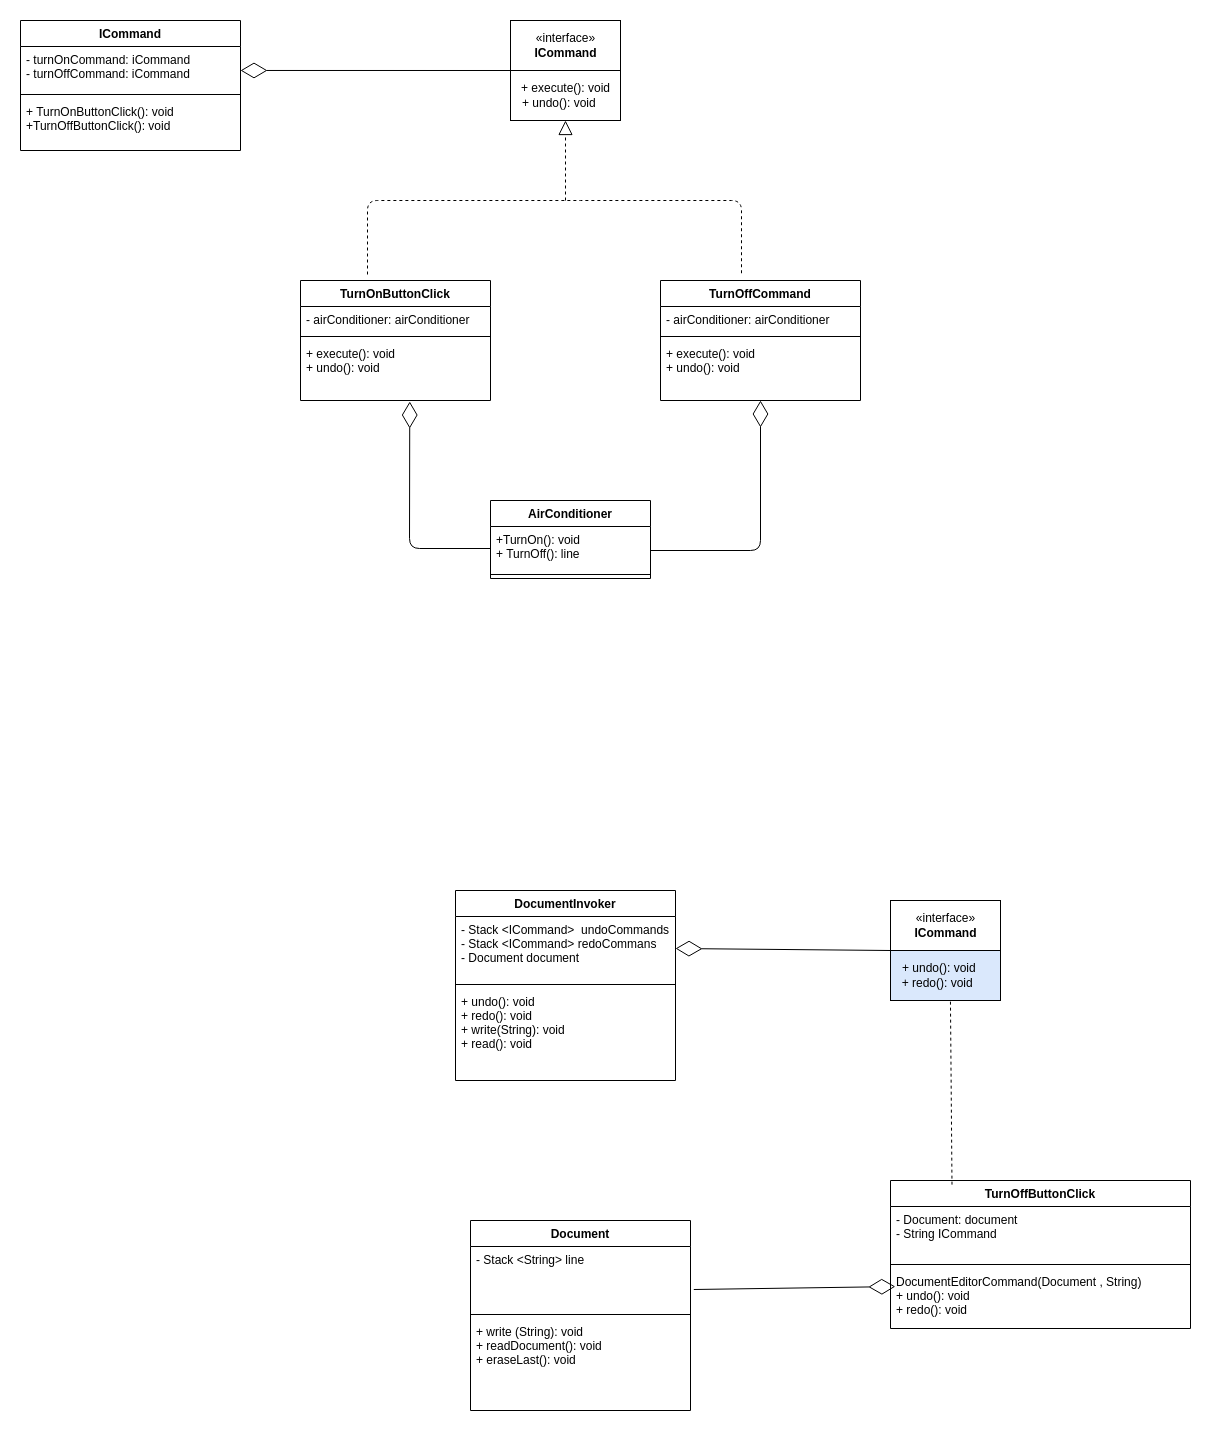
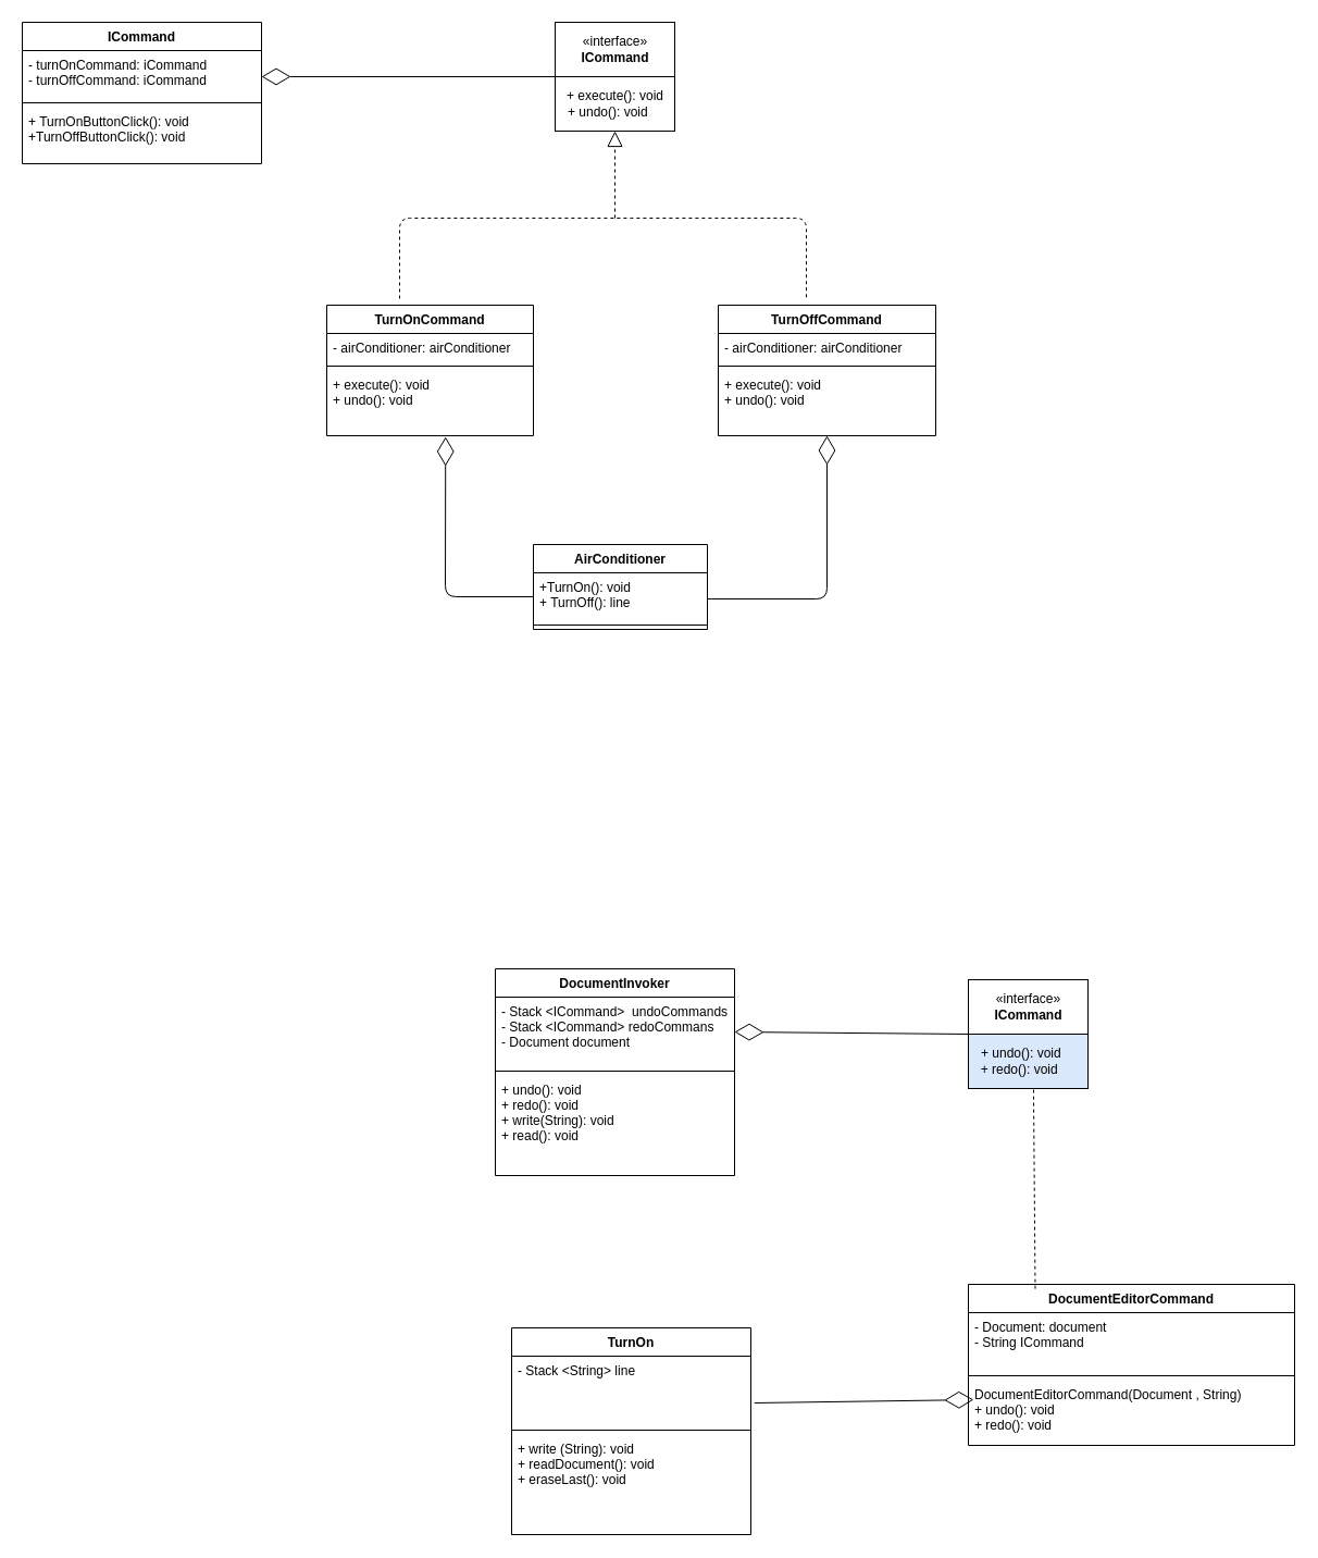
  <mxCell id="0" />
  <mxCell id="1" parent="0" />
  <mxCell id="2" value="«interface»&lt;br&gt;&lt;b&gt;ICommand&lt;/b&gt;" style="html=1;" parent="1" vertex="1"><mxGeometry x="510" y="20" width="110" height="50" as="geometry" /></mxCell>
  <mxCell id="3" value="+ execute(): void&lt;br&gt;+ undo(): void&amp;nbsp; &amp;nbsp;&amp;nbsp;" style="html=1;" parent="1" vertex="1"><mxGeometry x="510" y="70" width="110" height="50" as="geometry" /></mxCell>
- <mxCell id="4" value="TurnOnButtonClick" style="swimlane;fontStyle=1;align=center;verticalAlign=top;childLayout=stackLayout;horizontal=1;startSize=26;horizontalStack=0;resizeParent=1;resizeParentMax=0;resizeLast=0;collapsible=1;marginBottom=0;" parent="1" vertex="1"><mxGeometry x="300" y="280" width="190" height="120" as="geometry" /></mxCell>
+ <mxCell id="4" value="TurnOnCommand" style="swimlane;fontStyle=1;align=center;verticalAlign=top;childLayout=stackLayout;horizontal=1;startSize=26;horizontalStack=0;resizeParent=1;resizeParentMax=0;resizeLast=0;collapsible=1;marginBottom=0;" parent="1" vertex="1"><mxGeometry x="300" y="280" width="190" height="120" as="geometry" /></mxCell>
  <mxCell id="5" value="- airConditioner: airConditioner" style="text;strokeColor=none;fillColor=none;align=left;verticalAlign=top;spacingLeft=4;spacingRight=4;overflow=hidden;rotatable=0;points=[[0,0.5],[1,0.5]];portConstraint=eastwest;" parent="4" vertex="1"><mxGeometry y="26" width="190" height="26" as="geometry" /></mxCell>
  <mxCell id="6" value="" style="line;strokeWidth=1;fillColor=none;align=left;verticalAlign=middle;spacingTop=-1;spacingLeft=3;spacingRight=3;rotatable=0;labelPosition=right;points=[];portConstraint=eastwest;" parent="4" vertex="1"><mxGeometry y="52" width="190" height="8" as="geometry" /></mxCell>
  <mxCell id="7" value="+ execute(): void&#10;+ undo(): void" style="text;strokeColor=none;fillColor=none;align=left;verticalAlign=top;spacingLeft=4;spacingRight=4;overflow=hidden;rotatable=0;points=[[0,0.5],[1,0.5]];portConstraint=eastwest;" parent="4" vertex="1"><mxGeometry y="60" width="190" height="60" as="geometry" /></mxCell>
  <mxCell id="8" value="TurnOffCommand" style="swimlane;fontStyle=1;align=center;verticalAlign=top;childLayout=stackLayout;horizontal=1;startSize=26;horizontalStack=0;resizeParent=1;resizeParentMax=0;resizeLast=0;collapsible=1;marginBottom=0;" parent="1" vertex="1"><mxGeometry x="660" y="280" width="200" height="120" as="geometry" /></mxCell>
  <mxCell id="9" value="- airConditioner: airConditioner" style="text;strokeColor=none;fillColor=none;align=left;verticalAlign=top;spacingLeft=4;spacingRight=4;overflow=hidden;rotatable=0;points=[[0,0.5],[1,0.5]];portConstraint=eastwest;" parent="8" vertex="1"><mxGeometry y="26" width="200" height="26" as="geometry" /></mxCell>
  <mxCell id="10" value="" style="line;strokeWidth=1;fillColor=none;align=left;verticalAlign=middle;spacingTop=-1;spacingLeft=3;spacingRight=3;rotatable=0;labelPosition=right;points=[];portConstraint=eastwest;" parent="8" vertex="1"><mxGeometry y="52" width="200" height="8" as="geometry" /></mxCell>
  <mxCell id="11" value="+ execute(): void&#10;+ undo(): void" style="text;strokeColor=none;fillColor=none;align=left;verticalAlign=top;spacingLeft=4;spacingRight=4;overflow=hidden;rotatable=0;points=[[0,0.5],[1,0.5]];portConstraint=eastwest;" parent="8" vertex="1"><mxGeometry y="60" width="200" height="60" as="geometry" /></mxCell>
  <mxCell id="12" value="" style="endArrow=block;dashed=1;endFill=0;endSize=12;html=1;entryX=0.5;entryY=1;entryDx=0;entryDy=0;" parent="1" target="3" edge="1"><mxGeometry width="160" relative="1" as="geometry"><mxPoint x="565" y="200" as="sourcePoint" /><mxPoint x="760" y="240" as="targetPoint" /></mxGeometry></mxCell>
  <mxCell id="13" value="" style="endArrow=none;dashed=1;html=1;" parent="1" edge="1"><mxGeometry width="50" height="50" relative="1" as="geometry"><mxPoint x="367" y="274" as="sourcePoint" /><mxPoint x="741" y="274" as="targetPoint" /><Array as="points"><mxPoint x="367" y="200" /><mxPoint x="570" y="200" /><mxPoint x="741" y="200" /></Array></mxGeometry></mxCell>
  <mxCell id="14" value="ICommand" style="swimlane;fontStyle=1;align=center;verticalAlign=top;childLayout=stackLayout;horizontal=1;startSize=26;horizontalStack=0;resizeParent=1;resizeParentMax=0;resizeLast=0;collapsible=1;marginBottom=0;" parent="1" vertex="1"><mxGeometry x="20" y="20" width="220" height="130" as="geometry" /></mxCell>
  <mxCell id="15" value="- turnOnCommand: iCommand&#10;- turnOffCommand: iCommand" style="text;strokeColor=none;fillColor=none;align=left;verticalAlign=top;spacingLeft=4;spacingRight=4;overflow=hidden;rotatable=0;points=[[0,0.5],[1,0.5]];portConstraint=eastwest;" parent="14" vertex="1"><mxGeometry y="26" width="220" height="44" as="geometry" /></mxCell>
  <mxCell id="16" value="" style="line;strokeWidth=1;fillColor=none;align=left;verticalAlign=middle;spacingTop=-1;spacingLeft=3;spacingRight=3;rotatable=0;labelPosition=right;points=[];portConstraint=eastwest;" parent="14" vertex="1"><mxGeometry y="70" width="220" height="8" as="geometry" /></mxCell>
  <mxCell id="17" value="+ TurnOnButtonClick(): void&#10;+TurnOffButtonClick(): void" style="text;strokeColor=none;fillColor=none;align=left;verticalAlign=top;spacingLeft=4;spacingRight=4;overflow=hidden;rotatable=0;points=[[0,0.5],[1,0.5]];portConstraint=eastwest;" parent="14" vertex="1"><mxGeometry y="78" width="220" height="52" as="geometry" /></mxCell>
  <mxCell id="18" value="AirConditioner" style="swimlane;fontStyle=1;align=center;verticalAlign=top;childLayout=stackLayout;horizontal=1;startSize=26;horizontalStack=0;resizeParent=1;resizeParentMax=0;resizeLast=0;collapsible=1;marginBottom=0;" parent="1" vertex="1"><mxGeometry x="490" y="500" width="160" height="78" as="geometry" /></mxCell>
  <mxCell id="19" value="+TurnOn(): void&#10;+ TurnOff(): line" style="text;strokeColor=none;fillColor=none;align=left;verticalAlign=top;spacingLeft=4;spacingRight=4;overflow=hidden;rotatable=0;points=[[0,0.5],[1,0.5]];portConstraint=eastwest;" parent="18" vertex="1"><mxGeometry y="26" width="160" height="44" as="geometry" /></mxCell>
  <mxCell id="20" value="" style="line;strokeWidth=1;fillColor=none;align=left;verticalAlign=middle;spacingTop=-1;spacingLeft=3;spacingRight=3;rotatable=0;labelPosition=right;points=[];portConstraint=eastwest;" parent="18" vertex="1"><mxGeometry y="70" width="160" height="8" as="geometry" /></mxCell>
  <mxCell id="21" value="" style="endArrow=diamondThin;endFill=0;endSize=24;html=1;entryX=0.575;entryY=1.017;entryDx=0;entryDy=0;entryPerimeter=0;exitX=0;exitY=0.5;exitDx=0;exitDy=0;" edge="1" parent="1" source="19" target="7"><mxGeometry width="160" relative="1" as="geometry"><mxPoint x="500" y="420" as="sourcePoint" /><mxPoint x="660" y="420" as="targetPoint" /><Array as="points"><mxPoint x="409" y="548" /></Array></mxGeometry></mxCell>
  <mxCell id="22" value="" style="endArrow=diamondThin;endFill=0;endSize=24;html=1;entryX=0.5;entryY=1;entryDx=0;entryDy=0;entryPerimeter=0;" edge="1" parent="1" target="11"><mxGeometry width="160" relative="1" as="geometry"><mxPoint x="650" y="550" as="sourcePoint" /><mxPoint x="419.25" y="411.02" as="targetPoint" /><Array as="points"><mxPoint x="760" y="550" /></Array></mxGeometry></mxCell>
  <mxCell id="23" value="DocumentInvoker" style="swimlane;fontStyle=1;align=center;verticalAlign=top;childLayout=stackLayout;horizontal=1;startSize=26;horizontalStack=0;resizeParent=1;resizeParentMax=0;resizeLast=0;collapsible=1;marginBottom=0;" vertex="1" parent="1"><mxGeometry x="455" y="890" width="220" height="190" as="geometry" /></mxCell>
  <mxCell id="24" value="- Stack &lt;ICommand&gt;  undoCommands&#10;- Stack &lt;ICommand&gt; redoCommans&#10;- Document document" style="text;strokeColor=none;fillColor=none;align=left;verticalAlign=top;spacingLeft=4;spacingRight=4;overflow=hidden;rotatable=0;points=[[0,0.5],[1,0.5]];portConstraint=eastwest;" vertex="1" parent="23"><mxGeometry y="26" width="220" height="64" as="geometry" /></mxCell>
  <mxCell id="25" value="" style="line;strokeWidth=1;fillColor=none;align=left;verticalAlign=middle;spacingTop=-1;spacingLeft=3;spacingRight=3;rotatable=0;labelPosition=right;points=[];portConstraint=eastwest;" vertex="1" parent="23"><mxGeometry y="90" width="220" height="8" as="geometry" /></mxCell>
  <mxCell id="26" value="+ undo(): void&#10;+ redo(): void&#10;+ write(String): void&#10;+ read(): void" style="text;strokeColor=none;fillColor=none;align=left;verticalAlign=top;spacingLeft=4;spacingRight=4;overflow=hidden;rotatable=0;points=[[0,0.5],[1,0.5]];portConstraint=eastwest;" vertex="1" parent="23"><mxGeometry y="98" width="220" height="92" as="geometry" /></mxCell>
  <mxCell id="27" value="«interface»&lt;br&gt;&lt;b&gt;ICommand&lt;/b&gt;" style="html=1;" vertex="1" parent="1"><mxGeometry x="890" y="900" width="110" height="50" as="geometry" /></mxCell>
  <mxCell id="28" value="+ undo(): void&amp;nbsp; &amp;nbsp;&amp;nbsp;&lt;br&gt;+ redo(): void&amp;nbsp; &amp;nbsp; &amp;nbsp;" style="html=1;fillColor=#dae8fc;" vertex="1" parent="1"><mxGeometry x="890" y="950" width="110" height="50" as="geometry" /></mxCell>
- <mxCell id="29" value="TurnOffButtonClick" style="swimlane;fontStyle=1;align=center;verticalAlign=top;childLayout=stackLayout;horizontal=1;startSize=26;horizontalStack=0;resizeParent=1;resizeParentMax=0;resizeLast=0;collapsible=1;marginBottom=0;" vertex="1" parent="1"><mxGeometry x="890" y="1180" width="300" height="148" as="geometry" /></mxCell>
+ <mxCell id="29" value="DocumentEditorCommand" style="swimlane;fontStyle=1;align=center;verticalAlign=top;childLayout=stackLayout;horizontal=1;startSize=26;horizontalStack=0;resizeParent=1;resizeParentMax=0;resizeLast=0;collapsible=1;marginBottom=0;" vertex="1" parent="1"><mxGeometry x="890" y="1180" width="300" height="148" as="geometry" /></mxCell>
  <mxCell id="30" value="- Document: document&#10;- String ICommand" style="text;strokeColor=none;fillColor=none;align=left;verticalAlign=top;spacingLeft=4;spacingRight=4;overflow=hidden;rotatable=0;points=[[0,0.5],[1,0.5]];portConstraint=eastwest;" vertex="1" parent="29"><mxGeometry y="26" width="300" height="54" as="geometry" /></mxCell>
  <mxCell id="31" value="" style="line;strokeWidth=1;fillColor=none;align=left;verticalAlign=middle;spacingTop=-1;spacingLeft=3;spacingRight=3;rotatable=0;labelPosition=right;points=[];portConstraint=eastwest;" vertex="1" parent="29"><mxGeometry y="80" width="300" height="8" as="geometry" /></mxCell>
  <mxCell id="32" value="DocumentEditorCommand(Document , String)&#10;+ undo(): void&#10;+ redo(): void" style="text;strokeColor=none;fillColor=none;align=left;verticalAlign=top;spacingLeft=4;spacingRight=4;overflow=hidden;rotatable=0;points=[[0,0.5],[1,0.5]];portConstraint=eastwest;" vertex="1" parent="29"><mxGeometry y="88" width="300" height="60" as="geometry" /></mxCell>
- <mxCell id="33" value="Document" style="swimlane;fontStyle=1;align=center;verticalAlign=top;childLayout=stackLayout;horizontal=1;startSize=26;horizontalStack=0;resizeParent=1;resizeParentMax=0;resizeLast=0;collapsible=1;marginBottom=0;" vertex="1" parent="1"><mxGeometry x="470" y="1220" width="220" height="190" as="geometry" /></mxCell>
+ <mxCell id="33" value="TurnOn" style="swimlane;fontStyle=1;align=center;verticalAlign=top;childLayout=stackLayout;horizontal=1;startSize=26;horizontalStack=0;resizeParent=1;resizeParentMax=0;resizeLast=0;collapsible=1;marginBottom=0;" vertex="1" parent="1"><mxGeometry x="470" y="1220" width="220" height="190" as="geometry" /></mxCell>
  <mxCell id="34" value="- Stack &lt;String&gt; line" style="text;strokeColor=none;fillColor=none;align=left;verticalAlign=top;spacingLeft=4;spacingRight=4;overflow=hidden;rotatable=0;points=[[0,0.5],[1,0.5]];portConstraint=eastwest;" vertex="1" parent="33"><mxGeometry y="26" width="220" height="64" as="geometry" /></mxCell>
  <mxCell id="35" value="" style="line;strokeWidth=1;fillColor=none;align=left;verticalAlign=middle;spacingTop=-1;spacingLeft=3;spacingRight=3;rotatable=0;labelPosition=right;points=[];portConstraint=eastwest;" vertex="1" parent="33"><mxGeometry y="90" width="220" height="8" as="geometry" /></mxCell>
  <mxCell id="36" value="+ write (String): void&#10;+ readDocument(): void&#10;+ eraseLast(): void" style="text;strokeColor=none;fillColor=none;align=left;verticalAlign=top;spacingLeft=4;spacingRight=4;overflow=hidden;rotatable=0;points=[[0,0.5],[1,0.5]];portConstraint=eastwest;" vertex="1" parent="33"><mxGeometry y="98" width="220" height="92" as="geometry" /></mxCell>
  <mxCell id="37" value="" style="endArrow=diamondThin;endFill=0;endSize=24;html=1;entryX=1;entryY=0.5;entryDx=0;entryDy=0;exitX=0;exitY=0;exitDx=0;exitDy=0;" edge="1" parent="1" source="28" target="24"><mxGeometry width="160" relative="1" as="geometry"><mxPoint x="650" y="970" as="sourcePoint" /><mxPoint x="810" y="970" as="targetPoint" /></mxGeometry></mxCell>
  <mxCell id="38" value="" style="endArrow=none;dashed=1;endFill=0;endSize=12;html=1;entryX=0.545;entryY=1;entryDx=0;entryDy=0;entryPerimeter=0;exitX=0.205;exitY=0.028;exitDx=0;exitDy=0;exitPerimeter=0;" edge="1" parent="1" source="29" target="28"><mxGeometry width="160" relative="1" as="geometry"><mxPoint x="950" y="1140" as="sourcePoint" /><mxPoint x="1110" y="1140" as="targetPoint" /></mxGeometry></mxCell>
  <mxCell id="39" value="" style="endArrow=diamondThin;endFill=0;endSize=24;html=1;exitX=1.015;exitY=0.672;exitDx=0;exitDy=0;exitPerimeter=0;entryX=0.016;entryY=0.301;entryDx=0;entryDy=0;entryPerimeter=0;" edge="1" parent="1" source="34" target="32"><mxGeometry width="160" relative="1" as="geometry"><mxPoint x="600" y="1250" as="sourcePoint" /><mxPoint x="900" y="1250" as="targetPoint" /></mxGeometry></mxCell>
  <mxCell id="40" value="" style="endArrow=diamondThin;endFill=0;endSize=24;html=1;entryX=1;entryY=0.545;entryDx=0;entryDy=0;entryPerimeter=0;exitX=0;exitY=1;exitDx=0;exitDy=0;" edge="1" parent="1" source="2" target="15"><mxGeometry width="160" relative="1" as="geometry"><mxPoint x="310" y="190" as="sourcePoint" /><mxPoint x="470" y="190" as="targetPoint" /></mxGeometry></mxCell>
